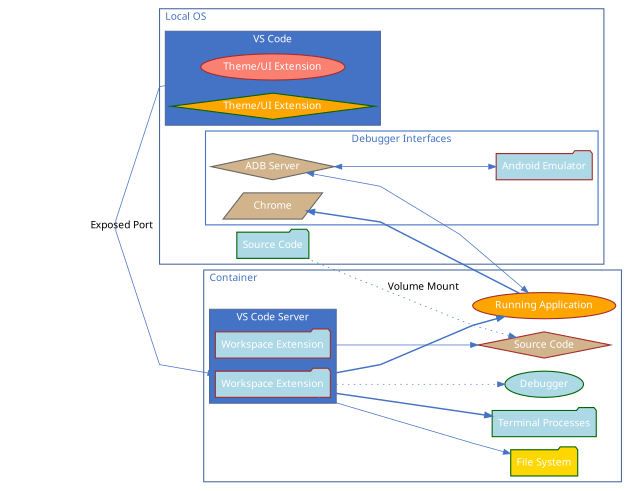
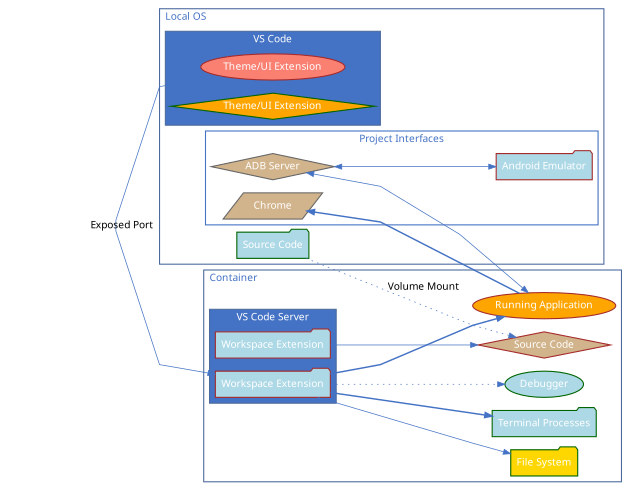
  digraph {
    color="#4472c4"
    compound=true
    fontname="Helvetica Neue"
    pencolor="#4c6a9e"
    penwidth=1.5
    rankdir=LR
    shape=rect
    splines=polyline
    node [color=brown fillcolor=lightblue fontcolor=white fontname="Helvetica Neue" penwidth=1.5 shape=folder style=filled]
    edge [color="#4472c4" fontname="Helvetica Neue" style=solid]
    n1 [fillcolor=salmon label="Theme/UI Extension" shape=ellipse]
    n2 [color=darkgreen fillcolor=orange label="Theme/UI Extension" shape=diamond]
    n3 [color=gray40 fillcolor=tan label="ADB Server" shape=diamond]
    n4 [label="Android Emulator"]
    n5 [color=gray40 fillcolor=tan label=Chrome shape=parallelogram]
    n6 [color=darkgreen label="Source Code"]
    n7 [label="Workspace Extension"]
    n8 [label="Workspace Extension"]
    n9 [color=darkgreen fillcolor=gold label="File System"]
    n10 [color=darkgreen label="Terminal Processes"]
    n11 [fillcolor=orange label="Running Application" shape=ellipse]
    n12 [color=darkgreen label=Debugger shape=ellipse]
    n13 [fillcolor=tan label="Source Code" shape=diamond]
    subgraph cluster_1 {
      fontcolor="#4472c4"
      label="Local OS"
      labeljust=l
      subgraph cluster_2 {
        fillcolor="#4472c4"
        fontcolor=white
        label="VS Code"
        labeljust=c
        style=filled
        n1
        n2
      }
      subgraph sub_3 {
        fontcolor="#4472c4"
        label="Project Interfaces"
        labeljust=c
        pencolor="#4472c4"
        n6
        subgraph cluster_4 {
          fontcolor="#4472c4"
-         label="Debugger Interfaces"
+         label="Project Interfaces"
          labeljust=c
          pencolor="#4472c4"
          n3
          n4
          n5
        }
      }
    }
    subgraph cluster_5 {
      fontcolor="#4472c4"
      label=Container
      labeljust=l
      n9
      n10
      n11
      n12
      n13
      subgraph cluster_6 {
        fillcolor="#4472c4"
        fontcolor=white
        label="VS Code Server"
        labeljust=c
        style=filled
        n7
        n8
      }
    }
    n1 -> n7 [label="Exposed Port"]
    n3 -> n4 [dir=both]
    n6 -> n13 [label="Volume Mount" style=dotted]
    n7 -> n9
    n7 -> n10 [style=bold]
    n7 -> n11 [style=bold]
    n7 -> n12 [style=dotted]
    n8 -> n13
    n11 -> n3 [dir=both]
    n11 -> n5 [style=bold]
  }
